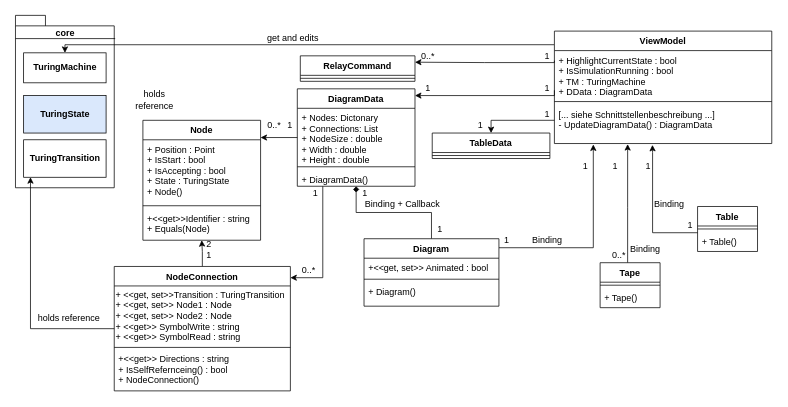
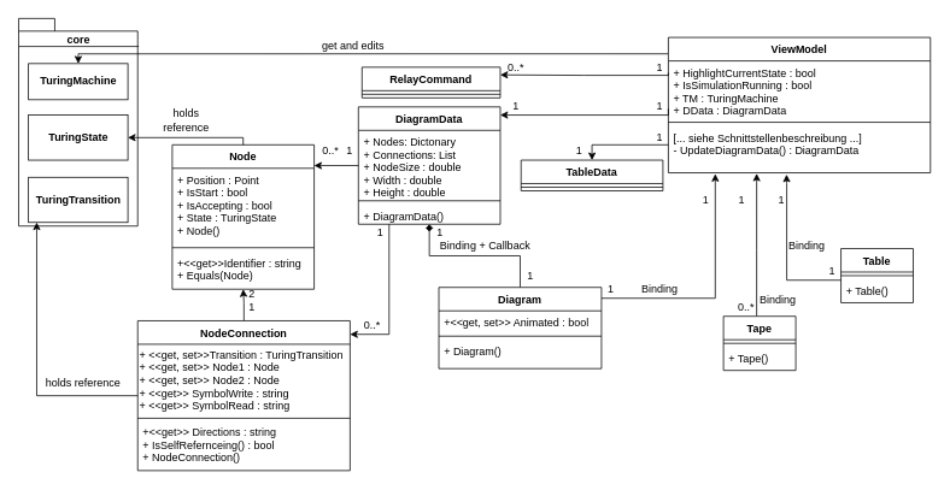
  <mxCell id="0" />
  <mxCell id="1" parent="0" />
  <mxCell id="2" style="edgeStyle=orthogonalEdgeStyle;rounded=0;orthogonalLoop=1;jettySize=auto;html=1;entryX=1;entryY=0.25;entryDx=0;entryDy=0;startArrow=none;startFill=0;endArrow=classic;endFill=1;endSize=6;strokeWidth=1;exitX=0;exitY=0.209;exitDx=0;exitDy=0;exitPerimeter=0;" parent="1" source="49" target="4" edge="1"><mxGeometry relative="1" as="geometry"><mxPoint x="665" y="83" as="sourcePoint" /><Array as="points"><mxPoint x="739" y="83" /><mxPoint x="646" y="83" /></Array></mxGeometry></mxCell>
  <mxCell id="3" style="edgeStyle=orthogonalEdgeStyle;rounded=0;orthogonalLoop=1;jettySize=auto;html=1;startArrow=none;startFill=0;endArrow=classic;endFill=1;endSize=6;strokeWidth=1;exitX=0;exitY=0.827;exitDx=0;exitDy=0;exitPerimeter=0;" parent="1" source="49" target="12" edge="1"><mxGeometry relative="1" as="geometry"><mxPoint x="665" y="127" as="sourcePoint" /><mxPoint x="553" y="126.5" as="targetPoint" /><Array as="points"><mxPoint x="739" y="127" /></Array></mxGeometry></mxCell>
  <mxCell id="4" value="RelayCommand" style="swimlane;fontStyle=1;align=center;verticalAlign=top;childLayout=stackLayout;horizontal=1;startSize=26;horizontalStack=0;resizeParent=1;resizeParentMax=0;resizeLast=0;collapsible=1;marginBottom=0;" parent="1" vertex="1"><mxGeometry x="400" y="74" width="153" height="34" as="geometry" /></mxCell>
  <mxCell id="5" value="" style="line;strokeWidth=1;fillColor=none;align=left;verticalAlign=middle;spacingTop=-1;spacingLeft=3;spacingRight=3;rotatable=0;labelPosition=right;points=[];portConstraint=eastwest;" parent="4" vertex="1"><mxGeometry y="26" width="153" height="8" as="geometry" /></mxCell>
  <mxCell id="6" value="1" style="text;html=1;align=center;verticalAlign=middle;resizable=0;points=[];autosize=1;strokeColor=none;fillColor=none;" parent="1" vertex="1"><mxGeometry x="719" y="65" width="20" height="20" as="geometry" /></mxCell>
  <mxCell id="7" value="0..*" style="text;html=1;align=center;verticalAlign=middle;resizable=0;points=[];autosize=1;strokeColor=none;fillColor=none;" parent="1" vertex="1"><mxGeometry x="555" y="65" width="30" height="20" as="geometry" /></mxCell>
  <mxCell id="8" value="1" style="text;html=1;align=center;verticalAlign=middle;resizable=0;points=[];autosize=1;strokeColor=none;fillColor=none;" parent="1" vertex="1"><mxGeometry x="719" y="107" width="20" height="20" as="geometry" /></mxCell>
  <mxCell id="9" value="1" style="text;html=1;align=center;verticalAlign=middle;resizable=0;points=[];autosize=1;strokeColor=none;fillColor=none;" parent="1" vertex="1"><mxGeometry x="560" y="108" width="20" height="20" as="geometry" /></mxCell>
  <mxCell id="10" style="edgeStyle=orthogonalEdgeStyle;rounded=0;orthogonalLoop=1;jettySize=auto;html=1;startArrow=none;startFill=0;endArrow=classic;endFill=1;endSize=6;strokeWidth=1;" parent="1" source="12" target="16" edge="1"><mxGeometry relative="1" as="geometry"><Array as="points"><mxPoint x="400" y="232" /></Array></mxGeometry></mxCell>
  <mxCell id="11" style="edgeStyle=orthogonalEdgeStyle;rounded=0;orthogonalLoop=1;jettySize=auto;html=1;startArrow=none;startFill=0;endArrow=classic;endFill=1;endSize=6;strokeWidth=1;" parent="1" source="12" target="21" edge="1"><mxGeometry relative="1" as="geometry"><Array as="points"><mxPoint x="430" y="370" /></Array></mxGeometry></mxCell>
  <mxCell id="12" value="DiagramData" style="swimlane;fontStyle=1;align=center;verticalAlign=top;childLayout=stackLayout;horizontal=1;startSize=26;horizontalStack=0;resizeParent=1;resizeParentMax=0;resizeLast=0;collapsible=1;marginBottom=0;" parent="1" vertex="1"><mxGeometry x="396" y="118" width="157" height="130" as="geometry" /></mxCell>
  <mxCell id="13" value="+ Nodes: Dictonary&#10;+ Connections: List&#10;+ NodeSize : double&#10;+ Width : double&#10;+ Height : double" style="text;strokeColor=none;fillColor=none;align=left;verticalAlign=top;spacingLeft=4;spacingRight=4;overflow=hidden;rotatable=0;points=[[0,0.5],[1,0.5]];portConstraint=eastwest;" parent="12" vertex="1"><mxGeometry y="26" width="157" height="74" as="geometry" /></mxCell>
  <mxCell id="14" value="" style="line;strokeWidth=1;fillColor=none;align=left;verticalAlign=middle;spacingTop=-1;spacingLeft=3;spacingRight=3;rotatable=0;labelPosition=right;points=[];portConstraint=eastwest;" parent="12" vertex="1"><mxGeometry y="100" width="157" height="8" as="geometry" /></mxCell>
  <mxCell id="15" value="+ DiagramData()" style="text;strokeColor=none;fillColor=none;align=left;verticalAlign=top;spacingLeft=4;spacingRight=4;overflow=hidden;rotatable=0;points=[[0,0.5],[1,0.5]];portConstraint=eastwest;" parent="12" vertex="1"><mxGeometry y="108" width="157" height="22" as="geometry" /></mxCell>
  <mxCell id="16" value="Node" style="swimlane;fontStyle=1;align=center;verticalAlign=top;childLayout=stackLayout;horizontal=1;startSize=26;horizontalStack=0;resizeParent=1;resizeParentMax=0;resizeLast=0;collapsible=1;marginBottom=0;" parent="1" vertex="1"><mxGeometry x="190" y="160" width="157" height="160" as="geometry" /></mxCell>
  <mxCell id="17" value="+ Position : Point&#10;+ IsStart : bool&#10;+ IsAccepting : bool&#10;+ State : TuringState&#10;+ Node()" style="text;strokeColor=none;fillColor=none;align=left;verticalAlign=top;spacingLeft=4;spacingRight=4;overflow=hidden;rotatable=0;points=[[0,0.5],[1,0.5]];portConstraint=eastwest;" parent="16" vertex="1"><mxGeometry y="26" width="157" height="84" as="geometry" /></mxCell>
  <mxCell id="18" value="" style="line;strokeWidth=1;fillColor=none;align=left;verticalAlign=middle;spacingTop=-1;spacingLeft=3;spacingRight=3;rotatable=0;labelPosition=right;points=[];portConstraint=eastwest;" parent="16" vertex="1"><mxGeometry y="110" width="157" height="8" as="geometry" /></mxCell>
  <mxCell id="19" value="+&lt;&lt;get&gt;&gt;Identifier : string&#10;+ Equals(Node)&#10;" style="text;strokeColor=none;fillColor=none;align=left;verticalAlign=top;spacingLeft=4;spacingRight=4;overflow=hidden;rotatable=0;points=[[0,0.5],[1,0.5]];portConstraint=eastwest;" parent="16" vertex="1"><mxGeometry y="118" width="157" height="42" as="geometry" /></mxCell>
  <mxCell id="20" style="edgeStyle=orthogonalEdgeStyle;rounded=0;orthogonalLoop=1;jettySize=auto;html=1;startArrow=none;startFill=0;endArrow=classic;endFill=1;endSize=6;strokeWidth=1;" parent="1" source="21" target="16" edge="1"><mxGeometry relative="1" as="geometry" /></mxCell>
  <mxCell id="21" value="NodeConnection" style="swimlane;fontStyle=1;align=center;verticalAlign=top;childLayout=stackLayout;horizontal=1;startSize=26;horizontalStack=0;resizeParent=1;resizeParentMax=0;resizeLast=0;collapsible=1;marginBottom=0;" parent="1" vertex="1"><mxGeometry x="151.76" y="355" width="235" height="166" as="geometry" /></mxCell>
  <mxCell id="22" value="&lt;div align=&quot;left&quot;&gt;+ &amp;lt;&amp;lt;get, set&amp;gt;&amp;gt;Transition : TuringTransition &lt;/div&gt;&lt;div align=&quot;left&quot;&gt;+ &amp;lt;&amp;lt;get, set&amp;gt;&amp;gt; Node1 : Node&lt;/div&gt;&lt;div align=&quot;left&quot;&gt;+ &amp;lt;&amp;lt;get, set&amp;gt;&amp;gt; Node2 : Node&lt;/div&gt;&lt;div align=&quot;left&quot;&gt;+ &amp;lt;&amp;lt;get&amp;gt;&amp;gt; SymbolWrite : string&lt;/div&gt;&lt;div align=&quot;left&quot;&gt;+ &amp;lt;&amp;lt;get&amp;gt;&amp;gt; SymbolRead : string&lt;br&gt;&lt;/div&gt;" style="text;html=1;align=left;verticalAlign=middle;resizable=0;points=[];autosize=1;strokeColor=none;fillColor=none;" vertex="1" parent="21"><mxGeometry y="26" width="235" height="80" as="geometry" /></mxCell>
  <mxCell id="23" value="" style="line;strokeWidth=1;fillColor=none;align=left;verticalAlign=middle;spacingTop=-1;spacingLeft=3;spacingRight=3;rotatable=0;labelPosition=right;points=[];portConstraint=eastwest;" parent="21" vertex="1"><mxGeometry y="106" width="235" height="4" as="geometry" /></mxCell>
  <mxCell id="24" value="+&lt;&lt;get&gt;&gt; Directions : string&#10;+ IsSelfRefernceing() : bool&#10;+ NodeConnection()" style="text;strokeColor=none;fillColor=none;align=left;verticalAlign=top;spacingLeft=4;spacingRight=4;overflow=hidden;rotatable=0;points=[[0,0.5],[1,0.5]];portConstraint=eastwest;" parent="21" vertex="1"><mxGeometry y="110" width="235" height="56" as="geometry" /></mxCell>
  <mxCell id="25" value="core" style="shape=folder;fontStyle=1;spacingTop=10;tabWidth=40;tabHeight=14;tabPosition=left;html=1;verticalAlign=top;" parent="1" vertex="1"><mxGeometry x="20" y="20" width="131.76" height="230" as="geometry" /></mxCell>
- <mxCell id="26" value="&lt;b&gt;TuringState&lt;/b&gt;" style="html=1;fillColor=#dae8fc;" parent="1" vertex="1"><mxGeometry x="30.88" y="127" width="110" height="50" as="geometry" /></mxCell>
- <mxCell id="27" value="&lt;b&gt;TuringTransition&lt;/b&gt;" style="html=1;" parent="1" vertex="1"><mxGeometry x="30.88" y="186" width="110" height="50" as="geometry" /></mxCell>
+ <mxCell id="26" value="&lt;b&gt;TuringState&lt;/b&gt;" style="html=1;" parent="1" vertex="1"><mxGeometry x="30.88" y="127" width="110" height="50" as="geometry" /></mxCell>
+ <mxCell id="27" value="&lt;b&gt;TuringTransition&lt;/b&gt;" style="html=1;" parent="1" vertex="1"><mxGeometry x="30.88" y="196" width="110" height="50" as="geometry" /></mxCell>
  <mxCell id="28" value="&lt;b&gt;TuringMachine&lt;/b&gt;" style="html=1;" parent="1" vertex="1"><mxGeometry x="30.88" y="70" width="110" height="40" as="geometry" /></mxCell>
  <mxCell id="29" value="" style="line;strokeWidth=1;fillColor=none;align=left;verticalAlign=middle;spacingTop=-1;spacingLeft=3;spacingRight=3;rotatable=0;labelPosition=right;points=[];portConstraint=eastwest;" parent="1" vertex="1"><mxGeometry x="20" y="50" width="133" height="2" as="geometry" /></mxCell>
  <mxCell id="30" style="edgeStyle=orthogonalEdgeStyle;rounded=0;orthogonalLoop=1;jettySize=auto;html=1;startArrow=none;startFill=0;endArrow=classic;endFill=1;endSize=6;strokeWidth=1;exitX=-0.001;exitY=0.121;exitDx=0;exitDy=0;exitPerimeter=0;" parent="1" source="48" target="28" edge="1"><mxGeometry relative="1" as="geometry"><mxPoint x="665" y="60" as="sourcePoint" /><Array as="points"><mxPoint x="86" y="60" /></Array></mxGeometry></mxCell>
+ <mxCell id="31" style="edgeStyle=orthogonalEdgeStyle;rounded=0;orthogonalLoop=1;jettySize=auto;html=1;startArrow=none;startFill=0;endArrow=classic;endFill=1;endSize=6;strokeWidth=1;" parent="1" source="16" target="26" edge="1"><mxGeometry relative="1" as="geometry"><Array as="points"><mxPoint x="269" y="152" /></Array></mxGeometry></mxCell>
  <mxCell id="32" style="edgeStyle=orthogonalEdgeStyle;rounded=0;orthogonalLoop=1;jettySize=auto;html=1;startArrow=none;startFill=0;endArrow=classic;endFill=1;endSize=6;strokeWidth=1;" parent="1" source="21" target="27" edge="1"><mxGeometry relative="1" as="geometry"><Array as="points"><mxPoint x="40" y="438" /></Array></mxGeometry></mxCell>
  <mxCell id="33" value="holds reference" style="text;html=1;align=center;verticalAlign=middle;resizable=0;points=[];autosize=1;strokeColor=none;fillColor=none;" parent="1" vertex="1"><mxGeometry x="40.88" y="414" width="100" height="20" as="geometry" /></mxCell>
  <mxCell id="34" value="holds&lt;br&gt;reference" style="text;html=1;align=center;verticalAlign=middle;resizable=0;points=[];autosize=1;strokeColor=none;fillColor=none;" parent="1" vertex="1"><mxGeometry x="170" y="118" width="70" height="30" as="geometry" /></mxCell>
  <mxCell id="35" value="get and edits" style="text;html=1;align=center;verticalAlign=middle;resizable=0;points=[];autosize=1;strokeColor=none;fillColor=none;" parent="1" vertex="1"><mxGeometry x="340" y="41" width="100" height="20" as="geometry" /></mxCell>
  <mxCell id="36" style="edgeStyle=orthogonalEdgeStyle;rounded=0;orthogonalLoop=1;jettySize=auto;html=1;entryX=0.179;entryY=1.025;entryDx=0;entryDy=0;entryPerimeter=0;startArrow=none;startFill=0;endArrow=classic;endFill=1;endSize=6;strokeWidth=1;" parent="1" source="38" target="51" edge="1"><mxGeometry relative="1" as="geometry"><Array as="points"><mxPoint x="791" y="330" /></Array></mxGeometry></mxCell>
  <mxCell id="37" style="edgeStyle=orthogonalEdgeStyle;rounded=0;orthogonalLoop=1;jettySize=auto;html=1;startArrow=none;startFill=0;endArrow=diamond;endFill=1;endSize=6;strokeWidth=1;" parent="1" source="38" target="12" edge="1"><mxGeometry relative="1" as="geometry" /></mxCell>
  <mxCell id="38" value="Diagram" style="swimlane;fontStyle=1;align=center;verticalAlign=top;childLayout=stackLayout;horizontal=1;startSize=26;horizontalStack=0;resizeParent=1;resizeParentMax=0;resizeLast=0;collapsible=1;marginBottom=0;" parent="1" vertex="1"><mxGeometry x="485" y="318" width="180" height="90" as="geometry" /></mxCell>
  <mxCell id="39" value="+&lt;&lt;get, set&gt;&gt; Animated : bool" style="text;strokeColor=none;fillColor=none;align=left;verticalAlign=top;spacingLeft=4;spacingRight=4;overflow=hidden;rotatable=0;points=[[0,0.5],[1,0.5]];portConstraint=eastwest;" parent="38" vertex="1"><mxGeometry y="26" width="180" height="24" as="geometry" /></mxCell>
  <mxCell id="40" value="" style="line;strokeWidth=1;fillColor=none;align=left;verticalAlign=middle;spacingTop=-1;spacingLeft=3;spacingRight=3;rotatable=0;labelPosition=right;points=[];portConstraint=eastwest;" parent="38" vertex="1"><mxGeometry y="50" width="180" height="8" as="geometry" /></mxCell>
  <mxCell id="41" value="+ Diagram()" style="text;strokeColor=none;fillColor=none;align=left;verticalAlign=top;spacingLeft=4;spacingRight=4;overflow=hidden;rotatable=0;points=[[0,0.5],[1,0.5]];portConstraint=eastwest;" parent="38" vertex="1"><mxGeometry y="58" width="180" height="32" as="geometry" /></mxCell>
  <mxCell id="42" value="Binding" style="text;html=1;align=center;verticalAlign=middle;resizable=0;points=[];autosize=1;strokeColor=none;fillColor=none;" parent="1" vertex="1"><mxGeometry x="699" y="310" width="60" height="20" as="geometry" /></mxCell>
  <mxCell id="43" style="edgeStyle=orthogonalEdgeStyle;rounded=0;orthogonalLoop=1;jettySize=auto;html=1;startArrow=none;startFill=0;endArrow=classic;endFill=1;endSize=6;strokeWidth=1;entryX=0.451;entryY=1.036;entryDx=0;entryDy=0;entryPerimeter=0;" parent="1" source="44" target="51" edge="1"><mxGeometry relative="1" as="geometry"><mxPoint x="840" y="210" as="targetPoint" /><Array as="points"><mxPoint x="870" y="310" /><mxPoint x="870" y="203" /></Array></mxGeometry></mxCell>
  <mxCell id="44" value="Table" style="swimlane;fontStyle=1;align=center;verticalAlign=top;childLayout=stackLayout;horizontal=1;startSize=26;horizontalStack=0;resizeParent=1;resizeParentMax=0;resizeLast=0;collapsible=1;marginBottom=0;" parent="1" vertex="1"><mxGeometry x="930" y="275" width="80" height="60" as="geometry" /></mxCell>
  <mxCell id="45" value="" style="line;strokeWidth=1;fillColor=none;align=left;verticalAlign=middle;spacingTop=-1;spacingLeft=3;spacingRight=3;rotatable=0;labelPosition=right;points=[];portConstraint=eastwest;" parent="44" vertex="1"><mxGeometry y="26" width="80" height="8" as="geometry" /></mxCell>
  <mxCell id="46" value="+ Table()" style="text;strokeColor=none;fillColor=none;align=left;verticalAlign=top;spacingLeft=4;spacingRight=4;overflow=hidden;rotatable=0;points=[[0,0.5],[1,0.5]];portConstraint=eastwest;" parent="44" vertex="1"><mxGeometry y="34" width="80" height="26" as="geometry" /></mxCell>
  <mxCell id="47" style="edgeStyle=orthogonalEdgeStyle;rounded=0;orthogonalLoop=1;jettySize=auto;html=1;entryX=0.5;entryY=0;entryDx=0;entryDy=0;startArrow=none;startFill=0;endArrow=classic;endFill=1;endSize=6;strokeWidth=1;" parent="1" source="48" target="53" edge="1"><mxGeometry relative="1" as="geometry"><Array as="points"><mxPoint x="655" y="160" /></Array></mxGeometry></mxCell>
  <mxCell id="48" value="ViewModel" style="swimlane;fontStyle=1;align=center;verticalAlign=top;childLayout=stackLayout;horizontal=1;startSize=26;horizontalStack=0;resizeParent=1;resizeParentMax=0;resizeLast=0;collapsible=1;marginBottom=0;" parent="1" vertex="1"><mxGeometry x="739" y="41" width="290" height="150" as="geometry" /></mxCell>
  <mxCell id="49" value="+ HighlightCurrentState : bool&#10;+ IsSimulationRunning : bool&#10;+ TM : TuringMachine&#10;+ DData : DiagramData" style="text;strokeColor=none;fillColor=none;align=left;verticalAlign=top;spacingLeft=4;spacingRight=4;overflow=hidden;rotatable=0;points=[[0,0.5],[1,0.5]];portConstraint=eastwest;" parent="48" vertex="1"><mxGeometry y="26" width="290" height="64" as="geometry" /></mxCell>
  <mxCell id="50" value="" style="line;strokeWidth=1;fillColor=none;align=left;verticalAlign=middle;spacingTop=-1;spacingLeft=3;spacingRight=3;rotatable=0;labelPosition=right;points=[];portConstraint=eastwest;" parent="48" vertex="1"><mxGeometry y="90" width="290" height="8" as="geometry" /></mxCell>
  <mxCell id="51" value="[... siehe Schnittstellenbeschreibung ...]&#10;- UpdateDiagramData() : DiagramData" style="text;strokeColor=none;fillColor=none;align=left;verticalAlign=top;spacingLeft=4;spacingRight=4;overflow=hidden;rotatable=0;points=[[0,0.5],[1,0.5]];portConstraint=eastwest;" parent="48" vertex="1"><mxGeometry y="98" width="290" height="52" as="geometry" /></mxCell>
  <mxCell id="52" value="Binding" style="text;html=1;align=center;verticalAlign=middle;resizable=0;points=[];autosize=1;strokeColor=none;fillColor=none;" parent="1" vertex="1"><mxGeometry x="862" y="262" width="60" height="20" as="geometry" /></mxCell>
  <mxCell id="53" value="TableData" style="swimlane;fontStyle=1;align=center;verticalAlign=top;childLayout=stackLayout;horizontal=1;startSize=26;horizontalStack=0;resizeParent=1;resizeParentMax=0;resizeLast=0;collapsible=1;marginBottom=0;" parent="1" vertex="1"><mxGeometry x="576" y="177" width="157" height="34" as="geometry" /></mxCell>
  <mxCell id="54" value="" style="line;strokeWidth=1;fillColor=none;align=left;verticalAlign=middle;spacingTop=-1;spacingLeft=3;spacingRight=3;rotatable=0;labelPosition=right;points=[];portConstraint=eastwest;" parent="53" vertex="1"><mxGeometry y="26" width="157" height="8" as="geometry" /></mxCell>
  <mxCell id="55" value="1" style="text;html=1;align=center;verticalAlign=middle;resizable=0;points=[];autosize=1;strokeColor=none;fillColor=none;" parent="1" vertex="1"><mxGeometry x="770" y="211" width="20" height="20" as="geometry" /></mxCell>
  <mxCell id="56" value="1" style="text;html=1;align=center;verticalAlign=middle;resizable=0;points=[];autosize=1;strokeColor=none;fillColor=none;" parent="1" vertex="1"><mxGeometry x="854" y="211" width="20" height="20" as="geometry" /></mxCell>
  <mxCell id="57" value="1" style="text;html=1;align=center;verticalAlign=middle;resizable=0;points=[];autosize=1;strokeColor=none;fillColor=none;" parent="1" vertex="1"><mxGeometry x="665" y="310" width="20" height="20" as="geometry" /></mxCell>
  <mxCell id="58" value="1" style="text;html=1;align=center;verticalAlign=middle;resizable=0;points=[];autosize=1;strokeColor=none;fillColor=none;" parent="1" vertex="1"><mxGeometry x="910" y="290" width="20" height="20" as="geometry" /></mxCell>
  <mxCell id="59" value="1" style="text;html=1;align=center;verticalAlign=middle;resizable=0;points=[];autosize=1;strokeColor=none;fillColor=none;" parent="1" vertex="1"><mxGeometry x="376" y="157" width="20" height="20" as="geometry" /></mxCell>
  <mxCell id="60" value="0..*" style="text;html=1;align=center;verticalAlign=middle;resizable=0;points=[];autosize=1;strokeColor=none;fillColor=none;" parent="1" vertex="1"><mxGeometry x="350" y="157" width="30" height="20" as="geometry" /></mxCell>
  <mxCell id="61" value="1" style="text;html=1;align=center;verticalAlign=middle;resizable=0;points=[];autosize=1;strokeColor=none;fillColor=none;" parent="1" vertex="1"><mxGeometry x="630" y="157" width="20" height="20" as="geometry" /></mxCell>
  <mxCell id="62" value="1" style="text;html=1;align=center;verticalAlign=middle;resizable=0;points=[];autosize=1;strokeColor=none;fillColor=none;" parent="1" vertex="1"><mxGeometry x="719" y="142" width="20" height="20" as="geometry" /></mxCell>
  <mxCell id="63" value="1" style="text;html=1;align=center;verticalAlign=middle;resizable=0;points=[];autosize=1;strokeColor=none;fillColor=none;" parent="1" vertex="1"><mxGeometry x="410" y="248" width="20" height="20" as="geometry" /></mxCell>
  <mxCell id="64" value="0..*" style="text;html=1;align=center;verticalAlign=middle;resizable=0;points=[];autosize=1;strokeColor=none;fillColor=none;" parent="1" vertex="1"><mxGeometry x="396" y="350" width="30" height="20" as="geometry" /></mxCell>
  <mxCell id="65" value="1" style="text;html=1;align=center;verticalAlign=middle;resizable=0;points=[];autosize=1;strokeColor=none;fillColor=none;" parent="1" vertex="1"><mxGeometry x="268" y="330" width="20" height="20" as="geometry" /></mxCell>
  <mxCell id="66" value="2" style="text;html=1;align=center;verticalAlign=middle;resizable=0;points=[];autosize=1;strokeColor=none;fillColor=none;" parent="1" vertex="1"><mxGeometry x="268" y="315" width="20" height="20" as="geometry" /></mxCell>
  <mxCell id="67" style="edgeStyle=orthogonalEdgeStyle;rounded=0;orthogonalLoop=1;jettySize=auto;html=1;entryX=0.337;entryY=1.015;entryDx=0;entryDy=0;entryPerimeter=0;startArrow=none;startFill=0;endArrow=classic;endFill=1;endSize=6;strokeWidth=1;" parent="1" source="68" target="51" edge="1"><mxGeometry relative="1" as="geometry"><Array as="points"><mxPoint x="837" y="276" /></Array></mxGeometry></mxCell>
  <mxCell id="68" value="Tape" style="swimlane;fontStyle=1;align=center;verticalAlign=top;childLayout=stackLayout;horizontal=1;startSize=26;horizontalStack=0;resizeParent=1;resizeParentMax=0;resizeLast=0;collapsible=1;marginBottom=0;" parent="1" vertex="1"><mxGeometry x="800" y="350" width="80" height="60" as="geometry" /></mxCell>
  <mxCell id="69" value="" style="line;strokeWidth=1;fillColor=none;align=left;verticalAlign=middle;spacingTop=-1;spacingLeft=3;spacingRight=3;rotatable=0;labelPosition=right;points=[];portConstraint=eastwest;" parent="68" vertex="1"><mxGeometry y="26" width="80" height="8" as="geometry" /></mxCell>
  <mxCell id="70" value="+ Tape()" style="text;strokeColor=none;fillColor=none;align=left;verticalAlign=top;spacingLeft=4;spacingRight=4;overflow=hidden;rotatable=0;points=[[0,0.5],[1,0.5]];portConstraint=eastwest;" parent="68" vertex="1"><mxGeometry y="34" width="80" height="26" as="geometry" /></mxCell>
  <mxCell id="71" value="1" style="text;html=1;align=center;verticalAlign=middle;resizable=0;points=[];autosize=1;strokeColor=none;fillColor=none;" parent="1" vertex="1"><mxGeometry x="810" y="211" width="20" height="20" as="geometry" /></mxCell>
  <mxCell id="72" value="0..*" style="text;html=1;align=center;verticalAlign=middle;resizable=0;points=[];autosize=1;strokeColor=none;fillColor=none;" parent="1" vertex="1"><mxGeometry x="810" y="330" width="30" height="20" as="geometry" /></mxCell>
  <mxCell id="73" value="Binding" style="text;html=1;align=center;verticalAlign=middle;resizable=0;points=[];autosize=1;strokeColor=none;fillColor=none;" parent="1" vertex="1"><mxGeometry x="830" y="322" width="60" height="20" as="geometry" /></mxCell>
  <mxCell id="74" value="Binding + Callback" style="text;html=1;align=center;verticalAlign=middle;resizable=0;points=[];autosize=1;strokeColor=none;fillColor=none;" parent="1" vertex="1"><mxGeometry x="476" y="262" width="120" height="20" as="geometry" /></mxCell>
  <mxCell id="75" value="1" style="text;html=1;align=center;verticalAlign=middle;resizable=0;points=[];autosize=1;strokeColor=none;fillColor=none;" parent="1" vertex="1"><mxGeometry x="476" y="248" width="20" height="20" as="geometry" /></mxCell>
  <mxCell id="76" value="1" style="text;html=1;align=center;verticalAlign=middle;resizable=0;points=[];autosize=1;strokeColor=none;fillColor=none;" parent="1" vertex="1"><mxGeometry x="576" y="295" width="20" height="20" as="geometry" /></mxCell>
